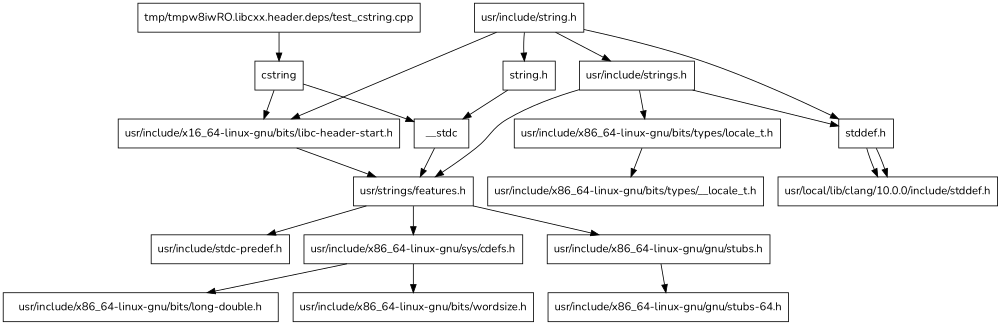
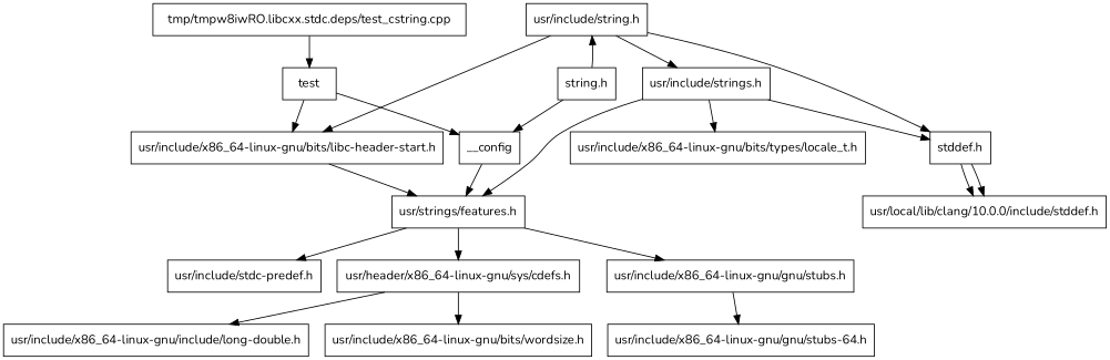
  digraph {
    fontname=Nunito
    node [fontname=Nunito shape=box]
    edge [fontname=Nunito]
-   n1 [label=cstring]
-   n2 [label=__stdc]
-   n3 [label="usr/include/x16_64-linux-gnu/bits/libc-header-start.h"]
+   n1 [label=test]
+   n2 [label=__config]
+   n3 [label="usr/include/x86_64-linux-gnu/bits/libc-header-start.h"]
    n4 [label="usr/strings/features.h"]
    n5 [label="string.h"]
    n6 [label="usr/include/string.h"]
-   n7 [label="tmp/tmpw8iwRO.libcxx.header.deps/test_cstring.cpp"]
+   n7 [label="tmp/tmpw8iwRO.libcxx.stdc.deps/test_cstring.cpp"]
    n8 [label="usr/include/stdc-predef.h"]
-   n9 [label="usr/include/x86_64-linux-gnu/sys/cdefs.h"]
+   n9 [label="usr/header/x86_64-linux-gnu/sys/cdefs.h"]
    n10 [label="usr/include/x86_64-linux-gnu/gnu/stubs.h"]
    n11 [label="usr/include/x86_64-linux-gnu/bits/wordsize.h"]
-   n12 [label="usr/include/x86_64-linux-gnu/bits/long-double.h"]
+   n12 [label="usr/include/x86_64-linux-gnu/include/long-double.h"]
    n13 [label="usr/include/x86_64-linux-gnu/gnu/stubs-64.h"]
    n14 [label="stddef.h"]
    n15 [label="usr/include/strings.h"]
    n16 [label="usr/local/lib/clang/10.0.0/include/stddef.h"]
    n17 [label="usr/include/x86_64-linux-gnu/bits/types/locale_t.h"]
-   n18 [label="usr/include/x86_64-linux-gnu/bits/types/__locale_t.h"]
    n1 -> n2
    n1 -> n3
    n2 -> n4
    n3 -> n4
    n4 -> n8
    n4 -> n9
    n4 -> n10
    n5 -> n2
-   n6 -> n5
+   n5 -> n6
    n6 -> n3
    n6 -> n14
    n6 -> n15
    n7 -> n1
    n9 -> n11
    n9 -> n12
    n10 -> n13
    n14 -> n16
    n14 -> n16
    n15 -> n4
    n15 -> n14
    n15 -> n17
-   n17 -> n18
  }
